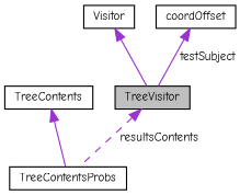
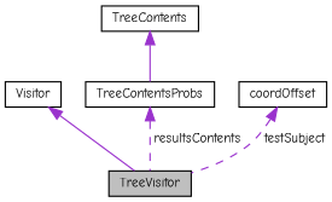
  digraph {
    fontname="Comic Neue"
    node [color=black fillcolor=white fontname="Comic Neue" fontsize=10 shape=record style=filled]
    edge [color=darkorchid3 dir=back fontname="Comic Neue" fontsize=10 labelfontname=FreeSans labelfontsize=10 style=solid]
    n1 [fillcolor=grey75 fontcolor=black height=0.2 label=TreeVisitor width=0.4]
    n2 [height=0.2 label=Visitor width=0.4]
    n3 [height=0.2 label=TreeContentsProbs width=0.4]
    n4 [height=0.2 label=TreeContents width=0.4]
    n5 [height=0.2 label=coordOffset width=0.4]
    n2 -> n1
-   n1 -> n3 [label=" resultsContents" style=dashed]
+   n3 -> n1 [label=" resultsContents" style=dashed]
    n4 -> n3
-   n5 -> n1 [label=" testSubject"]
+   n5 -> n1 [label=" testSubject" style=dashed]
  }
